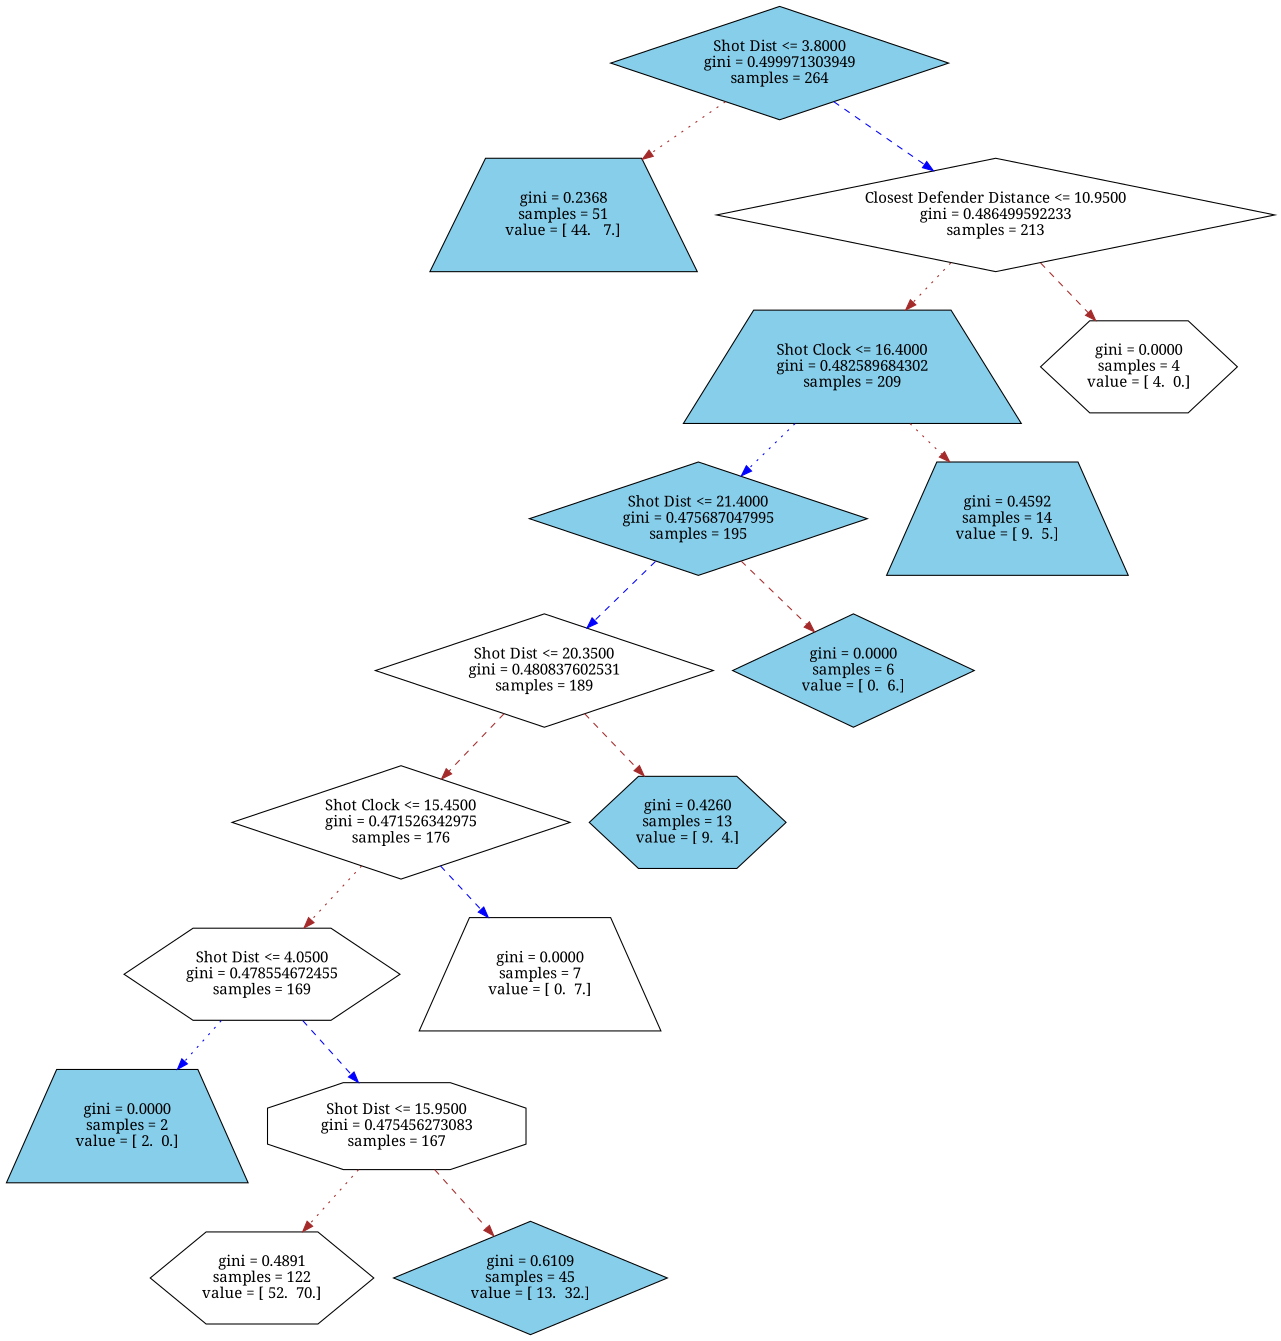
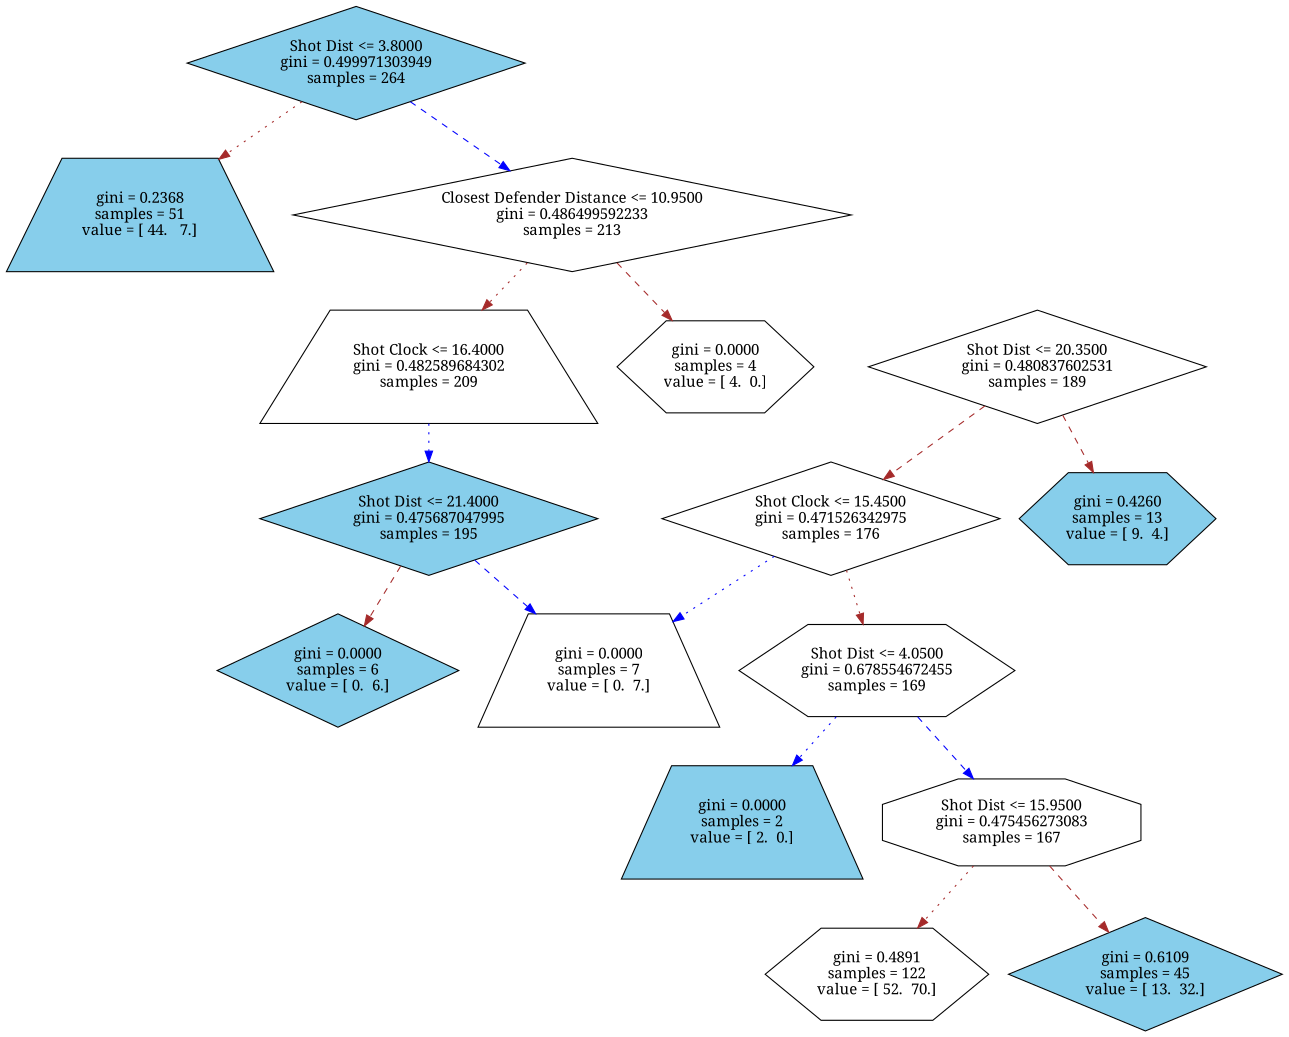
  digraph {
    fontname="Noto Serif"
    node [fillcolor=skyblue fontname="Noto Serif" shape=diamond style=filled]
    edge [color=brown fontname="Noto Serif" style=dotted]
    n1 [label="Shot Dist <= 3.8000\ngini = 0.499971303949\nsamples = 264"]
    n2 [label="gini = 0.2368\nsamples = 51\nvalue = [ 44.   7.]" shape=trapezium]
    n3 [fillcolor=white label="Closest Defender Distance <= 10.9500\ngini = 0.486499592233\nsamples = 213"]
-   n4 [label="Shot Clock <= 16.4000\ngini = 0.482589684302\nsamples = 209" shape=trapezium]
+   n4 [fillcolor=white label="Shot Clock <= 16.4000\ngini = 0.482589684302\nsamples = 209" shape=trapezium]
    n5 [fillcolor=white label="gini = 0.0000\nsamples = 4\nvalue = [ 4.  0.]" shape=hexagon]
    n6 [label="Shot Dist <= 21.4000\ngini = 0.475687047995\nsamples = 195"]
-   n7 [label="gini = 0.4592\nsamples = 14\nvalue = [ 9.  5.]" shape=trapezium]
    n8 [fillcolor=white label="Shot Dist <= 20.3500\ngini = 0.480837602531\nsamples = 189"]
    n9 [label="gini = 0.0000\nsamples = 6\nvalue = [ 0.  6.]"]
    n10 [fillcolor=white label="Shot Clock <= 15.4500\ngini = 0.471526342975\nsamples = 176"]
    n11 [label="gini = 0.4260\nsamples = 13\nvalue = [ 9.  4.]" shape=hexagon]
-   n12 [fillcolor=white label="Shot Dist <= 4.0500\ngini = 0.478554672455\nsamples = 169" shape=hexagon]
+   n12 [fillcolor=white label="Shot Dist <= 4.0500\ngini = 0.678554672455\nsamples = 169" shape=hexagon]
    n13 [fillcolor=white label="gini = 0.0000\nsamples = 7\nvalue = [ 0.  7.]" shape=trapezium]
    n14 [label="gini = 0.0000\nsamples = 2\nvalue = [ 2.  0.]" shape=trapezium]
    n15 [fillcolor=white label="Shot Dist <= 15.9500\ngini = 0.475456273083\nsamples = 167" shape=octagon]
    n16 [fillcolor=white label="gini = 0.4891\nsamples = 122\nvalue = [ 52.  70.]" shape=hexagon]
    n17 [label="gini = 0.6109\nsamples = 45\nvalue = [ 13.  32.]"]
    n1 -> n2
    n1 -> n3 [color=blue style=dashed]
    n3 -> n4
    n3 -> n5 [style=dashed]
    n4 -> n6 [color=blue]
-   n4 -> n7
-   n6 -> n8 [color=blue style=dashed]
+   n6 -> n13 [color=blue style=dashed]
    n6 -> n9 [style=dashed]
    n8 -> n10 [style=dashed]
    n8 -> n11 [style=dashed]
    n10 -> n12
-   n10 -> n13 [color=blue style=dashed]
+   n10 -> n13 [color=blue]
    n12 -> n14 [color=blue]
    n12 -> n15 [color=blue style=dashed]
    n15 -> n16
    n15 -> n17 [style=dashed]
  }
